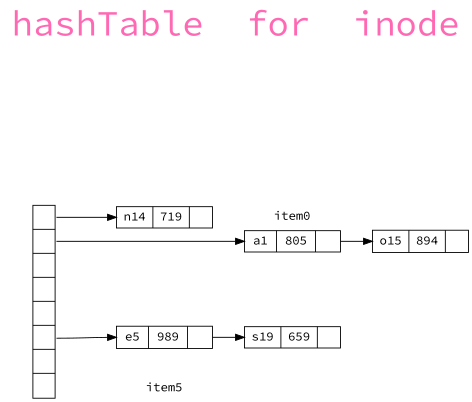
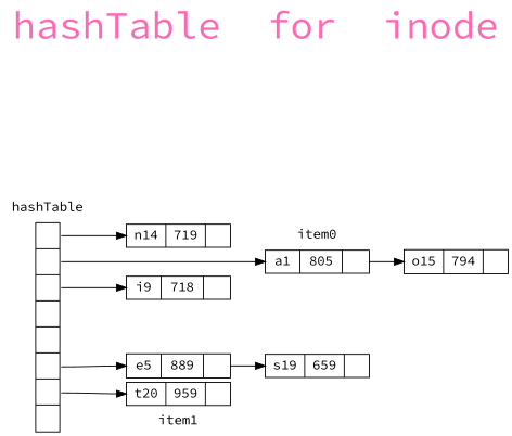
  digraph {
    fontcolor=hotpink
    fontname="Source Code Pro"
    fontsize=40
    label="hashTable  for  inode\n\n"
    labelloc=t
    nodesep=.05
    rankdir=LR
    node [fontname="Source Code Pro" shape=record]
    edge [fontname="Source Code Pro" headport=n tailport=p]
-   item1 [height=.1 shape=plaintext width=1.5 label=item5]
+   item1 [height=.1 shape=plaintext width=1.5]
    n2 [height=.1 label="{<n> n14 | 719 |<p> }" width=1.5]
    n3 [height=.1 label=item0 shape=plaintext width=1.5]
    n4 [height=.1 label="{<n> a1  | 805 |<p> }" width=1.5]
    n5 [height=.1 label="{<n> s19 | 659 |<p> }" width=1.5]
-   n6 [height=.1 label="{<n> o15 | 894 |<p> }" width=1.5]
+   n6 [height=.1 label="{<n> o15 | 794 |<p> }" width=1.5]
    n7 [height=3.0 label="<f0> |<f1> |<f2> |<f3> |<f4> |<f5> |<f6> | " width=.1]
-   n9 [height=.1 label="{<n> e5  | 989 |<p> }" width=1.5]
+   n8 [height=.1 label="{<n> i9  | 718 |<p> }" width=1.5]
+   n9 [height=.1 label="{<n> e5  | 889 |<p> }" width=1.5]
+   n10 [height=.1 label="{<n> t20 | 959 |<p> }" width=1.5]
+   hashTable [height=.1 shape=plaintext width=.1]
    subgraph sub_1 {
      rank=same
      item1
      n2
    }
    subgraph sub_2 {
      rank=same
      n3
      n4
    }
    subgraph sub_3 {
      rank=same
      n4
      n5
    }
    n4 -> n6
    n7 -> n2 [tailport=f0]
    n7 -> n4 [tailport=f1]
+   n7 -> n8 [tailport=f2]
    n7 -> n9 [tailport=f5]
+   n7 -> n10 [tailport=f6]
    n9 -> n5
  }
